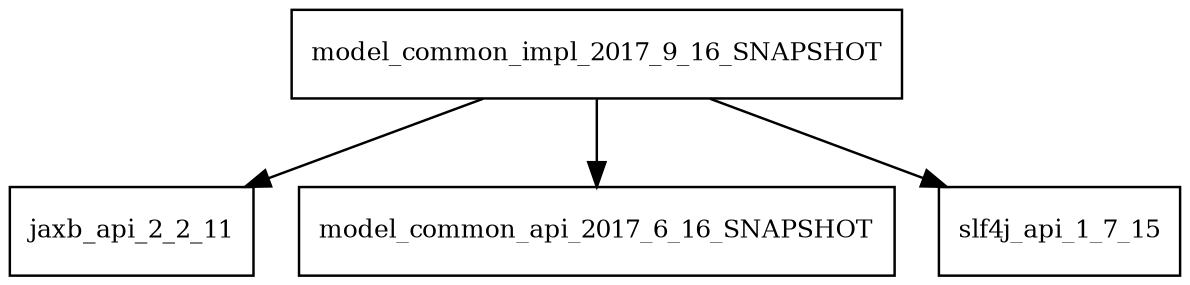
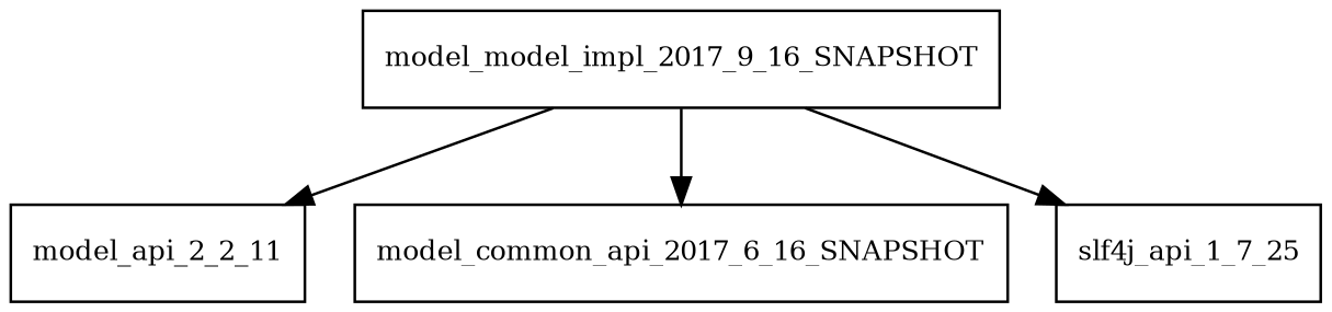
  digraph {
    node [fontsize=10.0 shape=box]
-   model_common_impl_2017_9_16_SNAPSHOT
-   jaxb_api_2_2_11
+   model_common_impl_2017_9_16_SNAPSHOT [label=model_model_impl_2017_9_16_SNAPSHOT]
+   jaxb_api_2_2_11 [label=model_api_2_2_11]
    n3 [label=model_common_api_2017_6_16_SNAPSHOT]
-   slf4j_api_1_7_25 [label=slf4j_api_1_7_15]
+   slf4j_api_1_7_25
    model_common_impl_2017_9_16_SNAPSHOT -> jaxb_api_2_2_11
    model_common_impl_2017_9_16_SNAPSHOT -> n3
    model_common_impl_2017_9_16_SNAPSHOT -> slf4j_api_1_7_25
  }
